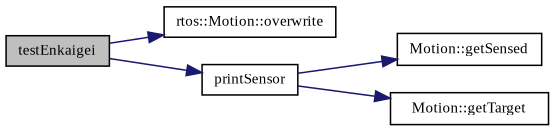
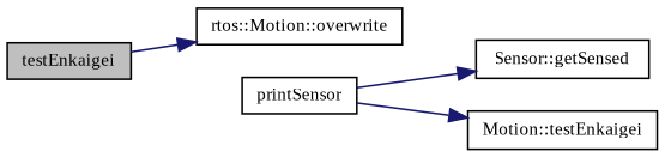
  digraph {
    fontname="Liberation Serif"
    rankdir=LR
    node [color=black fillcolor=white fontname="Liberation Serif" fontsize=10 shape=record style=filled]
    edge [color=midnightblue fontname="Liberation Serif" fontsize=10 labelfontname=Helvetica labelfontsize=10 style=solid]
    n1 [fillcolor=grey75 fontcolor=black height=0.2 label=testEnkaigei width=0.4]
    n2 [height=0.2 label="rtos::Motion::overwrite" width=0.4]
    n3 [height=0.2 label=printSensor width=0.4]
-   n4 [height=0.2 label="Motion::getSensed" width=0.4]
-   n5 [height=0.2 label="Motion::getTarget" width=0.4]
+   n4 [height=0.2 label="Sensor::getSensed" width=0.4]
+   n5 [height=0.2 label="Motion::testEnkaigei" width=0.4]
    n1 -> n2
-   n1 -> n3
    n3 -> n4
    n3 -> n5
  }
